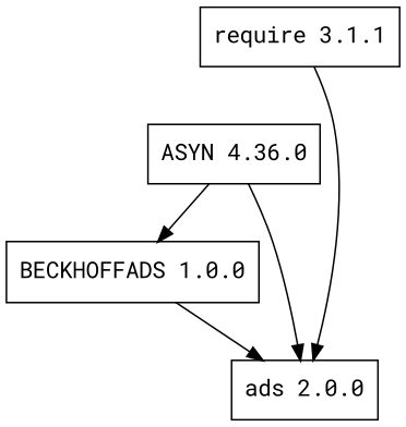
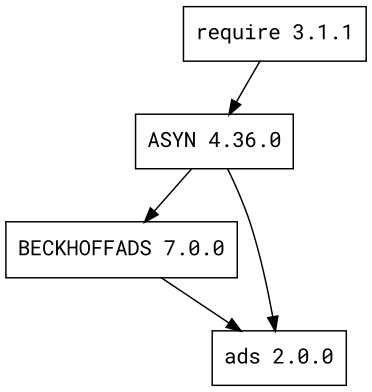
  digraph {
    fontname="Roboto Mono"
    node [fontname="Roboto Mono" shape=record]
    edge [fontname="Roboto Mono"]
    n1 [label="require 3.1.1"]
    n2 [label="ASYN 4.36.0"]
-   n3 [label="BECKHOFFADS 1.0.0"]
+   n3 [label="BECKHOFFADS 7.0.0"]
    n4 [label="ads 2.0.0"]
-   n1 -> n4
+   n1 -> n2
    n2 -> n3
    n2 -> n4
    n3 -> n4
  }
